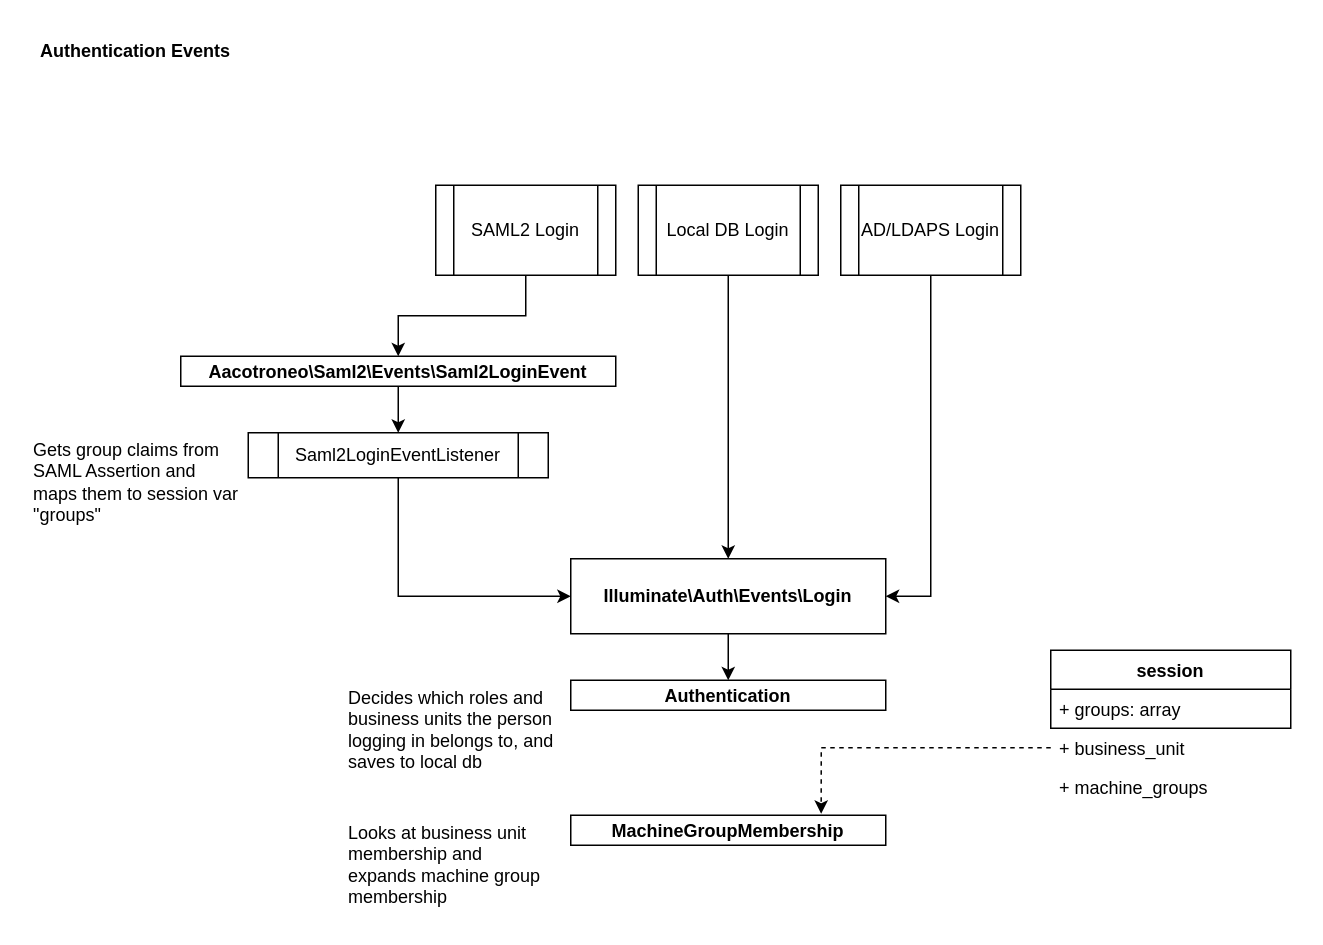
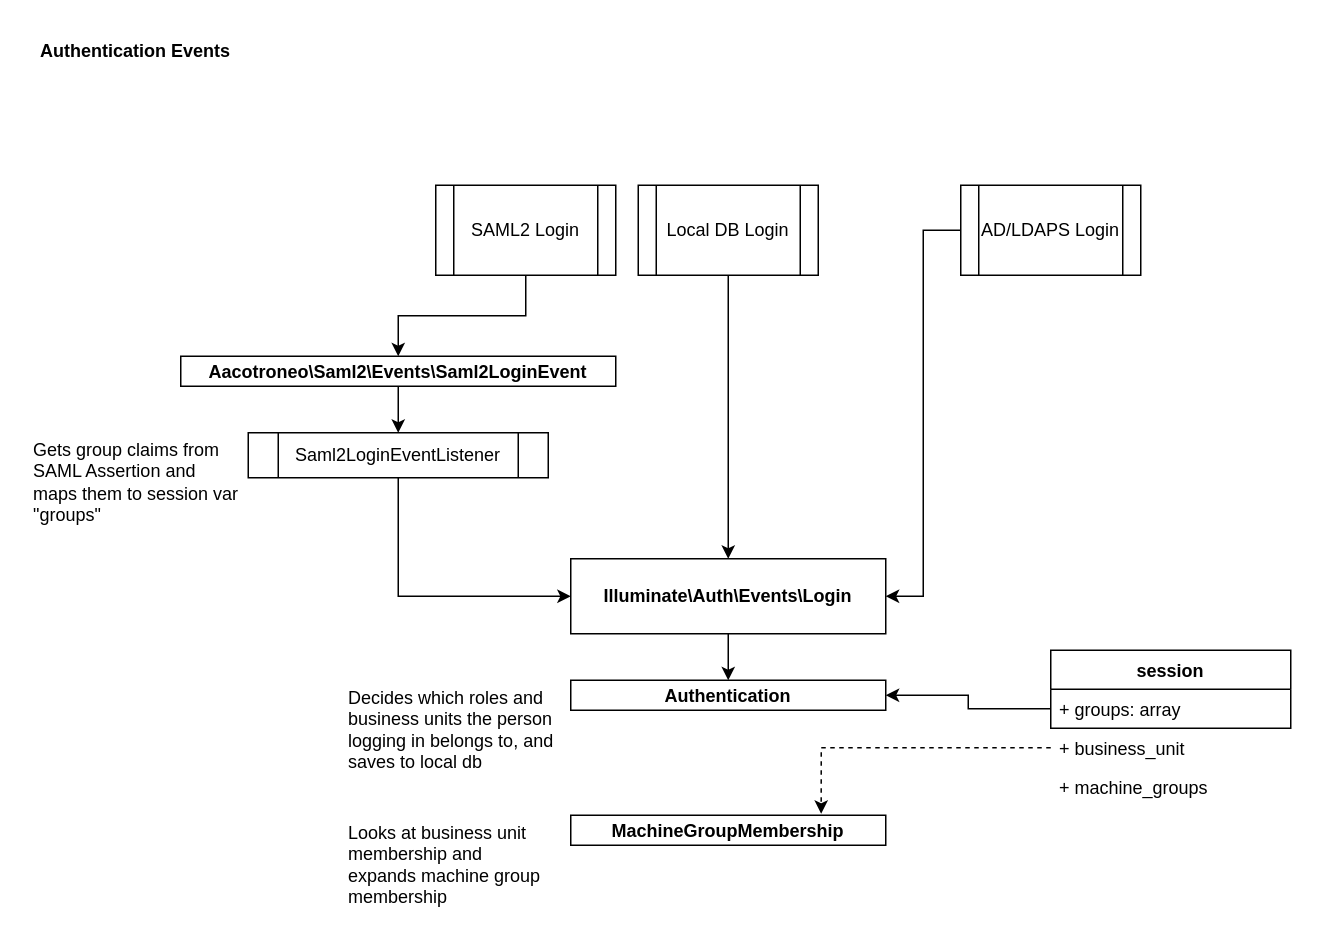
  <mxCell id="0" />
  <mxCell id="1" parent="0" />
  <mxCell id="2" style="edgeStyle=orthogonalEdgeStyle;rounded=0;orthogonalLoop=1;jettySize=auto;html=1;entryX=0.5;entryY=0;entryDx=0;entryDy=0;" edge="1" parent="1" source="3" target="14"><mxGeometry relative="1" as="geometry" /></mxCell>
  <mxCell id="3" value="&lt;p style=&quot;margin: 0px ; margin-top: 4px ; text-align: center&quot;&gt;&lt;br&gt;&lt;b&gt;Illuminate\Auth\Events\Login&lt;/b&gt;&lt;/p&gt;" style="verticalAlign=top;align=left;overflow=fill;fontSize=12;fontFamily=Helvetica;html=1;" vertex="1" parent="1"><mxGeometry x="380" y="372" width="210" height="50" as="geometry" /></mxCell>
  <mxCell id="4" style="edgeStyle=orthogonalEdgeStyle;rounded=0;orthogonalLoop=1;jettySize=auto;html=1;" edge="1" parent="1" source="5" target="3"><mxGeometry relative="1" as="geometry" /></mxCell>
  <mxCell id="5" value="Local DB Login" style="shape=process;whiteSpace=wrap;html=1;backgroundOutline=1;" vertex="1" parent="1"><mxGeometry x="425" y="123" width="120" height="60" as="geometry" /></mxCell>
  <mxCell id="6" style="edgeStyle=orthogonalEdgeStyle;rounded=0;orthogonalLoop=1;jettySize=auto;html=1;entryX=1;entryY=0.5;entryDx=0;entryDy=0;" edge="1" parent="1" source="7" target="3"><mxGeometry relative="1" as="geometry" /></mxCell>
- <mxCell id="7" value="AD/LDAPS Login" style="shape=process;whiteSpace=wrap;html=1;backgroundOutline=1;" vertex="1" parent="1"><mxGeometry x="560" y="123" width="120" height="60" as="geometry" /></mxCell>
+ <mxCell id="7" value="AD/LDAPS Login" style="shape=process;whiteSpace=wrap;html=1;backgroundOutline=1;" vertex="1" parent="1"><mxGeometry x="640" y="123" width="120" height="60" as="geometry" /></mxCell>
  <mxCell id="8" style="edgeStyle=orthogonalEdgeStyle;rounded=0;orthogonalLoop=1;jettySize=auto;html=1;entryX=0.5;entryY=0;entryDx=0;entryDy=0;" edge="1" parent="1" source="9" target="11"><mxGeometry relative="1" as="geometry" /></mxCell>
  <mxCell id="9" value="SAML2 Login" style="shape=process;whiteSpace=wrap;html=1;backgroundOutline=1;" vertex="1" parent="1"><mxGeometry x="290" y="123" width="120" height="60" as="geometry" /></mxCell>
  <mxCell id="10" style="edgeStyle=orthogonalEdgeStyle;rounded=0;orthogonalLoop=1;jettySize=auto;html=1;entryX=0.5;entryY=0;entryDx=0;entryDy=0;" edge="1" parent="1" source="11" target="13"><mxGeometry relative="1" as="geometry" /></mxCell>
  <mxCell id="11" value="&lt;p style=&quot;margin: 4px 0px 0px;&quot;&gt;&lt;b&gt;Aacotroneo\Saml2\Events\Saml2LoginEvent&lt;/b&gt;&lt;/p&gt;" style="verticalAlign=middle;align=center;overflow=fill;fontSize=12;fontFamily=Helvetica;html=1;" vertex="1" parent="1"><mxGeometry x="120" y="237" width="290" height="20" as="geometry" /></mxCell>
  <mxCell id="12" style="edgeStyle=orthogonalEdgeStyle;rounded=0;orthogonalLoop=1;jettySize=auto;html=1;entryX=0;entryY=0.5;entryDx=0;entryDy=0;" edge="1" parent="1" source="13" target="3"><mxGeometry relative="1" as="geometry"><Array as="points"><mxPoint x="265" y="397" /></Array></mxGeometry></mxCell>
  <mxCell id="13" value="Saml2LoginEventListener" style="shape=process;whiteSpace=wrap;html=1;backgroundOutline=1;" vertex="1" parent="1"><mxGeometry x="165" y="288" width="200" height="30" as="geometry" /></mxCell>
  <mxCell id="14" value="&lt;p style=&quot;margin: 4px 0px 0px&quot;&gt;&lt;b&gt;Authentication&lt;/b&gt;&lt;/p&gt;" style="verticalAlign=middle;align=center;overflow=fill;fontSize=12;fontFamily=Helvetica;html=1;" vertex="1" parent="1"><mxGeometry x="380" y="453" width="210" height="20" as="geometry" /></mxCell>
  <mxCell id="15" value="&lt;p style=&quot;margin: 4px 0px 0px&quot;&gt;&lt;b&gt;MachineGroupMembership&lt;/b&gt;&lt;/p&gt;" style="verticalAlign=middle;align=center;overflow=fill;fontSize=12;fontFamily=Helvetica;html=1;" vertex="1" parent="1"><mxGeometry x="380" y="543" width="210" height="20" as="geometry" /></mxCell>
  <mxCell id="16" value="Gets group claims from SAML Assertion and maps them to session var &quot;groups&quot;" style="text;html=1;strokeColor=none;fillColor=none;align=left;verticalAlign=middle;whiteSpace=wrap;rounded=0;" vertex="1" parent="1"><mxGeometry x="20" y="288" width="140" height="65" as="geometry" /></mxCell>
  <mxCell id="17" value="Authentication Events" style="text;align=center;fontStyle=1;verticalAlign=middle;spacingLeft=3;spacingRight=3;strokeColor=none;rotatable=0;points=[[0,0.5],[1,0.5]];portConstraint=eastwest;" vertex="1" parent="1"><mxGeometry x="50" y="20" width="80" height="26" as="geometry" /></mxCell>
  <mxCell id="18" value="Decides which roles and business units the person logging in belongs to, and saves to local db" style="text;html=1;strokeColor=none;fillColor=none;align=left;verticalAlign=middle;whiteSpace=wrap;rounded=0;" vertex="1" parent="1"><mxGeometry x="230" y="453" width="140" height="65" as="geometry" /></mxCell>
  <mxCell id="19" value="session" style="swimlane;fontStyle=1;align=center;verticalAlign=top;childLayout=stackLayout;horizontal=1;startSize=26;horizontalStack=0;resizeParent=1;resizeParentMax=0;resizeLast=0;collapsible=1;marginBottom=0;" vertex="1" parent="1"><mxGeometry x="700" y="433" width="160" height="52" as="geometry" /></mxCell>
  <mxCell id="20" value="+ groups: array" style="text;strokeColor=none;fillColor=none;align=left;verticalAlign=top;spacingLeft=4;spacingRight=4;overflow=hidden;rotatable=0;points=[[0,0.5],[1,0.5]];portConstraint=eastwest;" vertex="1" parent="19"><mxGeometry y="26" width="160" height="26" as="geometry" /></mxCell>
  <mxCell id="21" style="edgeStyle=orthogonalEdgeStyle;rounded=0;orthogonalLoop=1;jettySize=auto;html=1;entryX=0.795;entryY=-0.05;entryDx=0;entryDy=0;entryPerimeter=0;dashed=1;" edge="1" parent="1" source="22" target="15"><mxGeometry relative="1" as="geometry" /></mxCell>
  <mxCell id="22" value="+ business_unit" style="text;strokeColor=none;fillColor=none;align=left;verticalAlign=top;spacingLeft=4;spacingRight=4;overflow=hidden;rotatable=0;points=[[0,0.5],[1,0.5]];portConstraint=eastwest;" vertex="1" parent="1"><mxGeometry x="700" y="485" width="160" height="26" as="geometry" /></mxCell>
  <mxCell id="23" value="Looks at business unit membership and expands machine group membership" style="text;html=1;strokeColor=none;fillColor=none;align=left;verticalAlign=middle;whiteSpace=wrap;rounded=0;" vertex="1" parent="1"><mxGeometry x="230" y="543" width="140" height="65" as="geometry" /></mxCell>
  <mxCell id="24" value="+ machine_groups" style="text;strokeColor=none;fillColor=none;align=left;verticalAlign=top;spacingLeft=4;spacingRight=4;overflow=hidden;rotatable=0;points=[[0,0.5],[1,0.5]];portConstraint=eastwest;" vertex="1" parent="1"><mxGeometry x="700" y="511" width="160" height="26" as="geometry" /></mxCell>
+ <mxCell id="25" style="edgeStyle=orthogonalEdgeStyle;rounded=0;orthogonalLoop=1;jettySize=auto;html=1;entryX=1;entryY=0.5;entryDx=0;entryDy=0;" edge="1" parent="1" source="20" target="14"><mxGeometry relative="1" as="geometry" /></mxCell>
